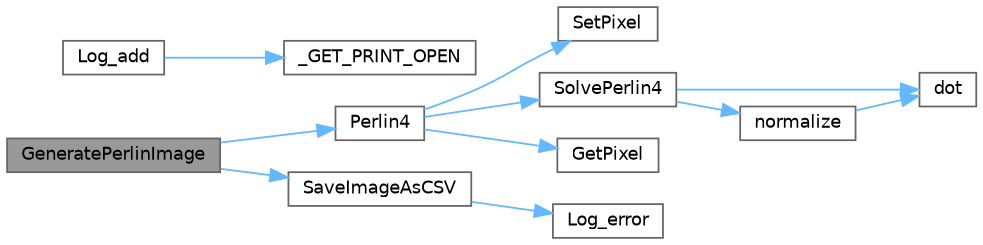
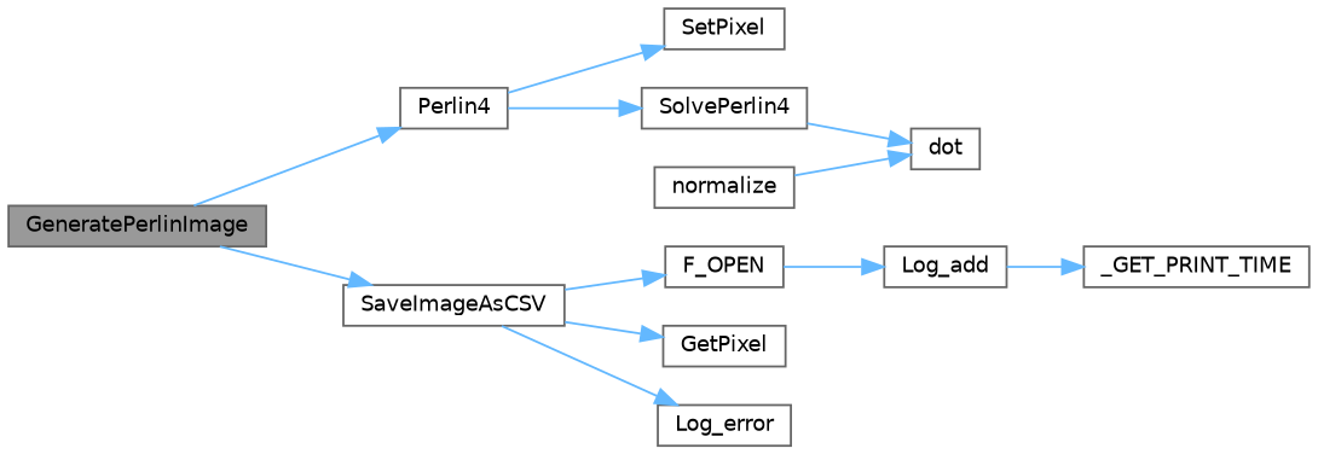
  digraph {
    rankdir=LR
    node [color=grey40 fillcolor=white fontname=Helvetica fontsize=10 shape=box style=filled]
    edge [color=steelblue1 fontname=Helvetica fontsize=10 labelfontname=Helvetica labelfontsize=10 style=solid]
    n1 [color=gray40 fillcolor=grey60 fontcolor=black height=0.2 label=GeneratePerlinImage width=0.4]
    n2 [height=0.2 label=Perlin4 width=0.4]
    n3 [height=0.2 label=SaveImageAsCSV width=0.4]
    n4 [height=0.2 label=SetPixel width=0.4]
    n5 [height=0.2 label=SolvePerlin4 width=0.4]
+   n6 [height=0.2 label=F_OPEN width=0.4]
    n7 [height=0.2 label=GetPixel width=0.4]
    n8 [height=0.2 label=Log_error width=0.4]
    n9 [height=0.2 label=dot width=0.4]
    n10 [height=0.2 label=normalize width=0.4]
    n11 [height=0.2 label=Log_add width=0.4]
-   n12 [height=0.2 label=_GET_PRINT_OPEN width=0.4]
+   n12 [height=0.2 label=_GET_PRINT_TIME width=0.4]
    n1 -> n2
    n1 -> n3
    n2 -> n4
    n2 -> n5
-   n2 -> n7
+   n3 -> n6
+   n3 -> n7
    n3 -> n8
    n5 -> n9
-   n5 -> n10
+   n6 -> n11
    n10 -> n9
    n11 -> n12
  }
